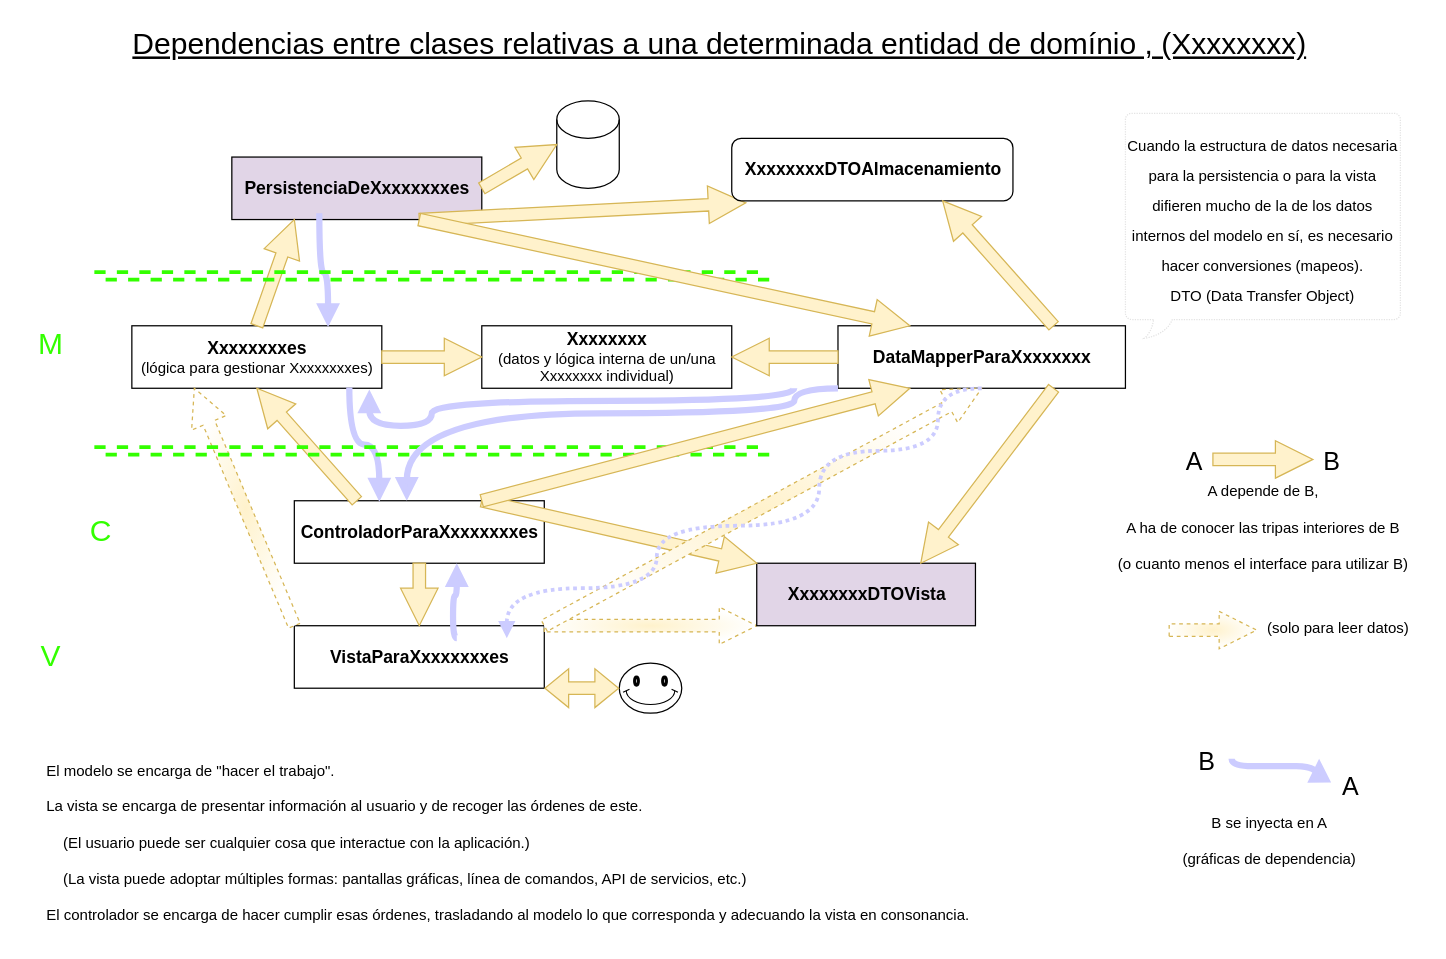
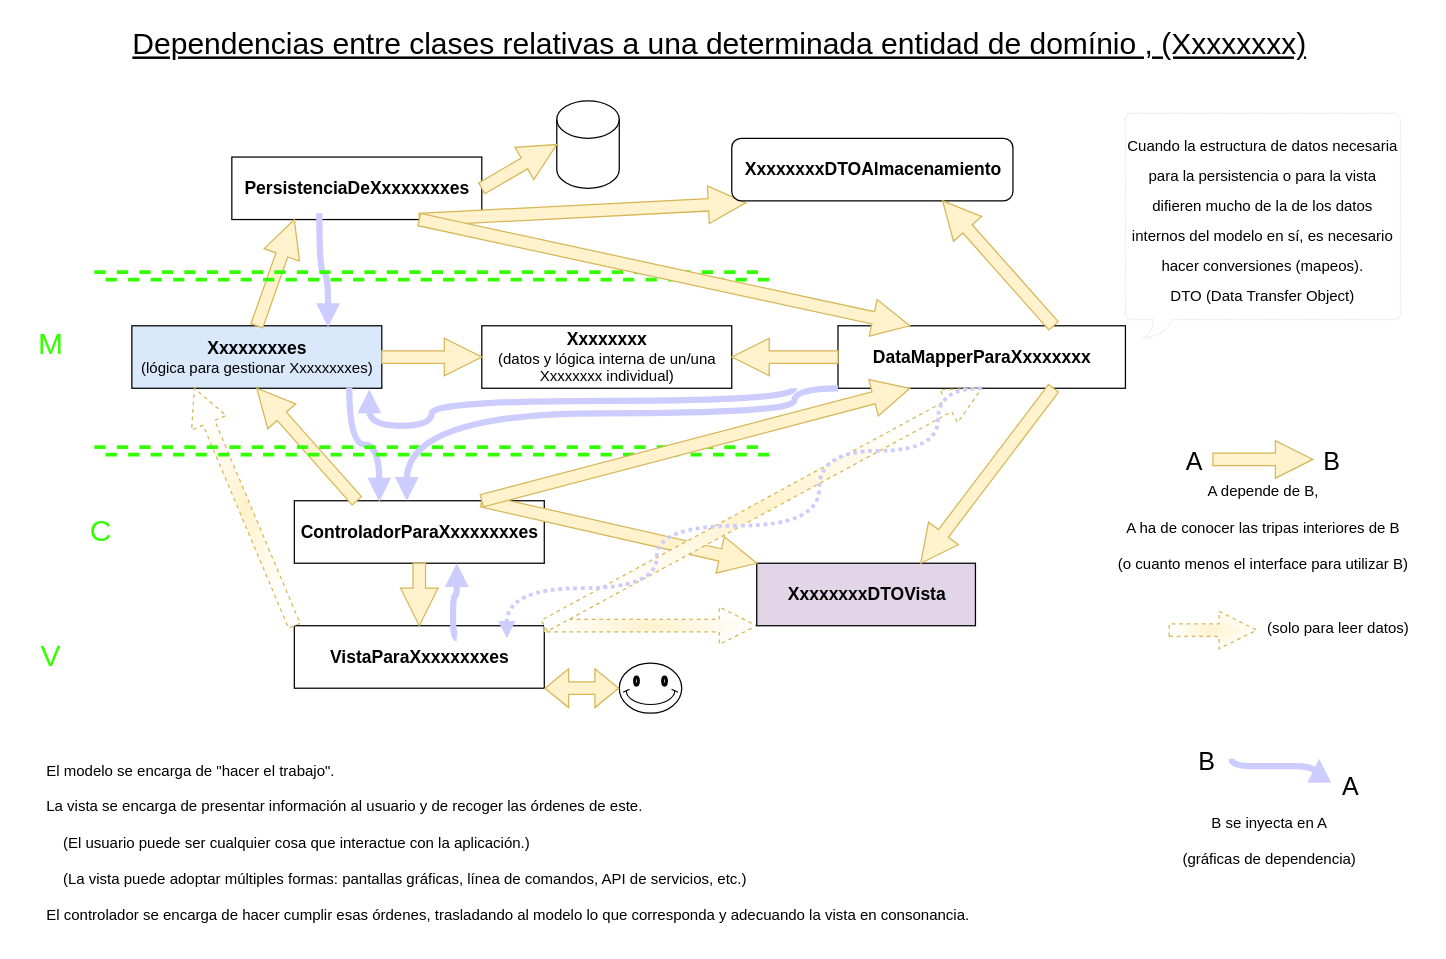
  <mxCell id="0" />
  <mxCell id="1" parent="0" />
- <mxCell id="2" value="&lt;font style=&quot;font-size: 14px&quot;&gt;&lt;b&gt;PersistenciaDeXxxxxxxxes&lt;/b&gt;&lt;/font&gt;" style="html=1;fillColor=#e1d5e7;" parent="1" vertex="1"><mxGeometry x="185" y="125" width="200" height="50" as="geometry" /></mxCell>
+ <mxCell id="2" value="&lt;font style=&quot;font-size: 14px&quot;&gt;&lt;b&gt;PersistenciaDeXxxxxxxxes&lt;/b&gt;&lt;/font&gt;" style="html=1;" parent="1" vertex="1"><mxGeometry x="185" y="125" width="200" height="50" as="geometry" /></mxCell>
  <mxCell id="3" value="&lt;font style=&quot;font-size: 14px&quot;&gt;&lt;b&gt;ControladorParaXxxxxxxxes&lt;/b&gt;&lt;/font&gt;" style="html=1;" parent="1" vertex="1"><mxGeometry x="235" y="400" width="200" height="50" as="geometry" /></mxCell>
  <mxCell id="4" value="&lt;font style=&quot;font-size: 14px&quot;&gt;&lt;b&gt;VistaParaXxxxxxxxes&lt;/b&gt;&lt;/font&gt;" style="html=1;" parent="1" vertex="1"><mxGeometry x="235" y="500" width="200" height="50" as="geometry" /></mxCell>
- <mxCell id="5" value="&lt;font style=&quot;font-size: 14px&quot;&gt;&lt;b&gt;Xxxxxxxxes&lt;/b&gt;&lt;/font&gt;&lt;br&gt;(lógica para gestionar Xxxxxxxxes)" style="html=1;" parent="1" vertex="1"><mxGeometry x="105" y="260" width="200" height="50" as="geometry" /></mxCell>
+ <mxCell id="5" value="&lt;font style=&quot;font-size: 14px&quot;&gt;&lt;b&gt;Xxxxxxxxes&lt;/b&gt;&lt;/font&gt;&lt;br&gt;(lógica para gestionar Xxxxxxxxes)" style="html=1;fillColor=#dae8fc;" parent="1" vertex="1"><mxGeometry x="105" y="260" width="200" height="50" as="geometry" /></mxCell>
  <mxCell id="6" value="&lt;font style=&quot;font-size: 14px&quot;&gt;&lt;b&gt;Xxxxxxxx&lt;br&gt;&lt;/b&gt;&lt;/font&gt;(datos y lógica interna de un/una&lt;br&gt;Xxxxxxxx individual)" style="html=1;" parent="1" vertex="1"><mxGeometry x="385" y="260" width="200" height="50" as="geometry" /></mxCell>
  <mxCell id="7" value="" style="shape=cylinder3;whiteSpace=wrap;html=1;boundedLbl=1;backgroundOutline=1;size=15;" parent="1" vertex="1"><mxGeometry x="445" y="80" width="50" height="70" as="geometry" /></mxCell>
  <mxCell id="8" value="" style="endArrow=classic;html=1;rounded=0;entryX=0;entryY=0.5;entryDx=0;entryDy=0;entryPerimeter=0;fillColor=#fff2cc;strokeColor=#d6b656;strokeWidth=1;shape=arrow;" parent="1" target="7" edge="1"><mxGeometry width="50" height="50" relative="1" as="geometry"><mxPoint x="385" y="150" as="sourcePoint" /><mxPoint x="445" y="150" as="targetPoint" /></mxGeometry></mxCell>
  <mxCell id="9" value="" style="endArrow=classic;html=1;rounded=0;entryX=0;entryY=0.5;entryDx=0;entryDy=0;entryPerimeter=0;fillColor=#fff2cc;strokeColor=#d6b656;strokeWidth=1;shape=arrow;" parent="1" edge="1"><mxGeometry width="50" height="50" relative="1" as="geometry"><mxPoint x="970" y="366.93" as="sourcePoint" /><mxPoint x="1050" y="366.93" as="targetPoint" /></mxGeometry></mxCell>
  <mxCell id="10" value="A" style="text;html=1;resizable=0;autosize=1;align=center;verticalAlign=middle;points=[];fillColor=none;strokeColor=none;rounded=0;fontSize=20;" parent="1" vertex="1"><mxGeometry x="940" y="352.5" width="30" height="30" as="geometry" /></mxCell>
  <mxCell id="11" value="B" style="text;html=1;resizable=0;autosize=1;align=center;verticalAlign=middle;points=[];fillColor=none;strokeColor=none;rounded=0;fontSize=20;" parent="1" vertex="1"><mxGeometry x="1050" y="352.5" width="30" height="30" as="geometry" /></mxCell>
  <mxCell id="12" value="&lt;font style=&quot;font-size: 12px ; line-height: 0.6&quot;&gt;A depende de B,&lt;br&gt;A ha de conocer las tripas interiores de B&lt;br&gt;(o cuanto menos el interface para utilizar B)&lt;br&gt;&lt;/font&gt;" style="text;html=1;resizable=0;autosize=1;align=center;verticalAlign=middle;points=[];fillColor=none;strokeColor=none;rounded=0;fontSize=24;" parent="1" vertex="1"><mxGeometry x="885" y="372.5" width="250" height="90" as="geometry" /></mxCell>
  <mxCell id="13" value="" style="endArrow=classic;html=1;rounded=0;entryX=0.25;entryY=1;entryDx=0;entryDy=0;fillColor=#fff2cc;strokeColor=#d6b656;strokeWidth=1;shape=arrow;exitX=0.5;exitY=0;exitDx=0;exitDy=0;" parent="1" source="5" target="2" edge="1"><mxGeometry width="50" height="50" relative="1" as="geometry"><mxPoint x="395" y="160" as="sourcePoint" /><mxPoint x="475" y="160" as="targetPoint" /></mxGeometry></mxCell>
  <mxCell id="14" value="" style="endArrow=classic;html=1;rounded=0;entryX=0.5;entryY=1;entryDx=0;entryDy=0;fillColor=#fff2cc;strokeColor=#d6b656;strokeWidth=1;shape=arrow;exitX=0.25;exitY=0;exitDx=0;exitDy=0;" parent="1" source="3" target="5" edge="1"><mxGeometry width="50" height="50" relative="1" as="geometry"><mxPoint x="405" y="170" as="sourcePoint" /><mxPoint x="485" y="170" as="targetPoint" /></mxGeometry></mxCell>
  <mxCell id="15" value="" style="endArrow=classic;html=1;rounded=0;entryX=0.5;entryY=0;entryDx=0;entryDy=0;fillColor=#fff2cc;strokeColor=#d6b656;strokeWidth=1;shape=arrow;exitX=0.5;exitY=1;exitDx=0;exitDy=0;" parent="1" source="3" target="4" edge="1"><mxGeometry width="50" height="50" relative="1" as="geometry"><mxPoint x="425" y="190" as="sourcePoint" /><mxPoint x="505" y="190" as="targetPoint" /></mxGeometry></mxCell>
  <mxCell id="16" value="" style="endArrow=classic;html=1;rounded=0;entryX=0.05;entryY=1.033;entryDx=0;entryDy=0;fillColor=#fff2cc;strokeColor=#d6b656;strokeWidth=1;shape=arrow;exitX=0.75;exitY=1;exitDx=0;exitDy=0;entryPerimeter=0;" parent="1" source="2" target="40" edge="1"><mxGeometry width="50" height="50" relative="1" as="geometry"><mxPoint x="435" y="200" as="sourcePoint" /><mxPoint x="515" y="200" as="targetPoint" /></mxGeometry></mxCell>
  <mxCell id="17" value="" style="endArrow=classic;html=1;rounded=0;entryX=0;entryY=1;entryDx=0;entryDy=0;fillColor=#fff2cc;strokeColor=#d6b656;strokeWidth=1;shape=arrow;exitX=1;exitY=0;exitDx=0;exitDy=0;dashed=1;gradientColor=#ffffff;gradientDirection=radial;" parent="1" source="4" target="38" edge="1"><mxGeometry width="50" height="50" relative="1" as="geometry"><mxPoint x="455" y="520" as="sourcePoint" /><mxPoint x="505" y="440" as="targetPoint" /></mxGeometry></mxCell>
  <mxCell id="18" value="" style="endArrow=classic;html=1;rounded=0;entryX=0.25;entryY=1;entryDx=0;entryDy=0;fillColor=#fff2cc;strokeColor=#d6b656;strokeWidth=1;shape=arrow;exitX=0;exitY=0;exitDx=0;exitDy=0;dashed=1;gradientColor=#ffffff;gradientDirection=radial;" parent="1" source="4" target="5" edge="1"><mxGeometry width="50" height="50" relative="1" as="geometry"><mxPoint x="445" y="510" as="sourcePoint" /><mxPoint x="545" y="320" as="targetPoint" /></mxGeometry></mxCell>
  <mxCell id="19" value="" style="endArrow=classic;html=1;rounded=0;fillColor=#fff2cc;strokeColor=#d6b656;strokeWidth=1;shape=arrow;exitX=1;exitY=0;exitDx=0;exitDy=0;dashed=1;gradientColor=#ffffff;gradientDirection=radial;" parent="1" edge="1"><mxGeometry width="50" height="50" relative="1" as="geometry"><mxPoint x="935" y="503.5" as="sourcePoint" /><mxPoint x="1005" y="503.5" as="targetPoint" /></mxGeometry></mxCell>
  <mxCell id="20" value="&lt;font style=&quot;font-size: 12px ; line-height: 0.6&quot;&gt;(solo para leer datos)&lt;br&gt;&lt;/font&gt;" style="text;html=1;resizable=0;autosize=1;align=center;verticalAlign=middle;points=[];fillColor=none;strokeColor=none;rounded=0;fontSize=24;" parent="1" vertex="1"><mxGeometry x="1005" y="482.5" width="130" height="30" as="geometry" /></mxCell>
  <mxCell id="21" value="" style="endArrow=block;html=1;rounded=0;fillColor=#fff2cc;strokeColor=#CCCCFF;strokeWidth=5;gradientColor=#ffffff;gradientDirection=radial;endFill=1;edgeStyle=orthogonalEdgeStyle;curved=1;entryX=0.785;entryY=0.02;entryDx=0;entryDy=0;entryPerimeter=0;exitX=0.35;exitY=0.9;exitDx=0;exitDy=0;exitPerimeter=0;" parent="1" source="2" target="5" edge="1"><mxGeometry width="50" height="50" relative="1" as="geometry"><mxPoint x="290" y="195" as="sourcePoint" /><mxPoint x="280" y="260" as="targetPoint" /></mxGeometry></mxCell>
  <mxCell id="22" value="" style="endArrow=block;html=1;rounded=0;fillColor=#fff2cc;strokeColor=#CCCCFF;strokeWidth=5;gradientColor=#ffffff;gradientDirection=radial;endFill=1;edgeStyle=orthogonalEdgeStyle;curved=1;entryX=0.34;entryY=0.015;entryDx=0;entryDy=0;entryPerimeter=0;exitX=0.87;exitY=0.989;exitDx=0;exitDy=0;exitPerimeter=0;" parent="1" source="5" target="3" edge="1"><mxGeometry width="50" height="50" relative="1" as="geometry"><mxPoint x="295" y="310" as="sourcePoint" /><mxPoint x="302" y="401" as="targetPoint" /></mxGeometry></mxCell>
  <mxCell id="23" value="" style="endArrow=none;html=1;rounded=0;fillColor=#fff2cc;strokeColor=#CCCCFF;strokeWidth=5;gradientColor=#ffffff;gradientDirection=radial;endFill=0;edgeStyle=orthogonalEdgeStyle;curved=1;startArrow=block;startFill=1;" parent="1" source="3" edge="1"><mxGeometry width="50" height="50" relative="1" as="geometry"><mxPoint x="355" y="440" as="sourcePoint" /><mxPoint x="365" y="510" as="targetPoint" /><Array as="points"><mxPoint x="365" y="476" /><mxPoint x="362" y="476" /><mxPoint x="362" y="510" /></Array></mxGeometry></mxCell>
  <mxCell id="24" value="" style="endArrow=none;html=1;rounded=0;fillColor=#fff2cc;strokeColor=#CCCCFF;strokeWidth=5;gradientColor=#ffffff;gradientDirection=radial;endFill=0;edgeStyle=orthogonalEdgeStyle;curved=1;startArrow=block;startFill=1;" parent="1" edge="1"><mxGeometry width="50" height="50" relative="1" as="geometry"><mxPoint x="1054.97" y="606.43" as="sourcePoint" /><mxPoint x="984.97" y="606.43" as="targetPoint" /><Array as="points"><mxPoint x="1017.97" y="612.43" /><mxPoint x="1014.97" y="612.43" /></Array></mxGeometry></mxCell>
  <mxCell id="25" value="&lt;font style=&quot;font-size: 12px ; line-height: 0.6&quot;&gt;B se inyecta en A&lt;br&gt;(gráficas de dependencia)&lt;br&gt;&lt;/font&gt;" style="text;html=1;resizable=0;autosize=1;align=center;verticalAlign=middle;points=[];fillColor=none;strokeColor=none;rounded=0;fontSize=24;" parent="1" vertex="1"><mxGeometry x="935" y="637.5" width="160" height="60" as="geometry" /></mxCell>
  <mxCell id="26" value="" style="endArrow=none;dashed=1;html=1;rounded=0;fontSize=12;strokeColor=#33FF00;strokeWidth=3;gradientColor=#ffffff;gradientDirection=radial;curved=1;shape=link;" parent="1" edge="1"><mxGeometry width="50" height="50" relative="1" as="geometry"><mxPoint x="75" y="360" as="sourcePoint" /><mxPoint x="615" y="360" as="targetPoint" /></mxGeometry></mxCell>
  <mxCell id="27" value="&lt;font style=&quot;font-size: 24px&quot;&gt;Dependencias entre clases relativas a una determinada entidad de domínio , (Xxxxxxxx)&lt;/font&gt;" style="text;html=1;resizable=0;autosize=1;align=center;verticalAlign=middle;points=[];fillColor=none;strokeColor=none;rounded=0;fontSize=24;fontStyle=4" parent="1" vertex="1"><mxGeometry x="100" y="20" width="950" height="30" as="geometry" /></mxCell>
  <mxCell id="28" value="M" style="text;html=1;resizable=0;autosize=1;align=center;verticalAlign=middle;points=[];fillColor=none;strokeColor=none;rounded=0;fontSize=24;fontColor=#33FF00;" parent="1" vertex="1"><mxGeometry x="20" y="260" width="40" height="30" as="geometry" /></mxCell>
  <mxCell id="29" value="C" style="text;html=1;resizable=0;autosize=1;align=center;verticalAlign=middle;points=[];fillColor=none;strokeColor=none;rounded=0;fontSize=24;fontColor=#33FF00;" parent="1" vertex="1"><mxGeometry x="65" y="410" width="30" height="30" as="geometry" /></mxCell>
  <mxCell id="30" value="V" style="text;html=1;resizable=0;autosize=1;align=center;verticalAlign=middle;points=[];fillColor=none;strokeColor=none;rounded=0;fontSize=24;fontColor=#33FF00;" parent="1" vertex="1"><mxGeometry x="25" y="510" width="30" height="30" as="geometry" /></mxCell>
  <mxCell id="31" value="" style="endArrow=none;dashed=1;html=1;rounded=0;fontSize=12;strokeColor=#33FF00;strokeWidth=3;gradientColor=#ffffff;gradientDirection=radial;curved=1;shape=link;" parent="1" edge="1"><mxGeometry width="50" height="50" relative="1" as="geometry"><mxPoint x="75" y="220" as="sourcePoint" /><mxPoint x="615" y="220" as="targetPoint" /></mxGeometry></mxCell>
  <mxCell id="32" value="" style="endArrow=classic;html=1;rounded=0;entryX=0;entryY=0.5;entryDx=0;entryDy=0;fillColor=#fff2cc;strokeColor=#d6b656;strokeWidth=1;shape=arrow;exitX=1;exitY=0.5;exitDx=0;exitDy=0;" parent="1" source="5" target="6" edge="1"><mxGeometry width="50" height="50" relative="1" as="geometry"><mxPoint x="395" y="410" as="sourcePoint" /><mxPoint x="445" y="320" as="targetPoint" /></mxGeometry></mxCell>
  <mxCell id="33" value="A" style="text;html=1;resizable=0;autosize=1;align=center;verticalAlign=middle;points=[];fillColor=none;strokeColor=none;rounded=0;fontSize=20;" parent="1" vertex="1"><mxGeometry x="1065" y="612.5" width="30" height="30" as="geometry" /></mxCell>
  <mxCell id="34" value="B" style="text;html=1;resizable=0;autosize=1;align=center;verticalAlign=middle;points=[];fillColor=none;strokeColor=none;rounded=0;fontSize=20;" parent="1" vertex="1"><mxGeometry x="950" y="592.5" width="30" height="30" as="geometry" /></mxCell>
  <mxCell id="35" value="&lt;font style=&quot;font-size: 12px ; line-height: 0.6&quot;&gt;El modelo se encarga de &quot;hacer el trabajo&quot;.&lt;br&gt;La vista se encarga de presentar información al usuario y de recoger las órdenes de este.&lt;br&gt;&amp;nbsp; &amp;nbsp; (El usuario puede ser cualquier cosa que interactue con la aplicación.) &lt;br&gt;&amp;nbsp; &amp;nbsp; (La vista puede adoptar múltiples formas: pantallas gráficas, línea de comandos, API de servicios, etc.)&lt;br&gt;El controlador se encarga de hacer cumplir esas órdenes, trasladando al modelo lo que corresponda y adecuando la vista en consonancia.&lt;br&gt;&lt;/font&gt;" style="text;html=1;resizable=0;autosize=1;align=left;verticalAlign=middle;points=[];fillColor=none;strokeColor=none;rounded=0;fontSize=24;" parent="1" vertex="1"><mxGeometry x="35" y="595" width="750" height="150" as="geometry" /></mxCell>
  <mxCell id="36" value="" style="verticalLabelPosition=bottom;verticalAlign=top;html=1;shape=mxgraph.basic.smiley;fontSize=20;fontColor=#33FF00;" parent="1" vertex="1"><mxGeometry x="495" y="530" width="50" height="40" as="geometry" /></mxCell>
  <mxCell id="37" value="" style="endArrow=classic;html=1;rounded=0;entryX=0;entryY=0.5;entryDx=0;entryDy=0;entryPerimeter=0;fillColor=#fff2cc;strokeColor=#d6b656;strokeWidth=1;shape=flexArrow;exitX=1;exitY=1;exitDx=0;exitDy=0;startArrow=block;" parent="1" source="4" target="36" edge="1"><mxGeometry width="50" height="50" relative="1" as="geometry"><mxPoint x="435" y="535" as="sourcePoint" /><mxPoint x="495" y="530" as="targetPoint" /></mxGeometry></mxCell>
  <mxCell id="38" value="&lt;font style=&quot;font-size: 14px&quot;&gt;&lt;b&gt;XxxxxxxxDTOVista&lt;/b&gt;&lt;/font&gt;" style="html=1;fillColor=#e1d5e7;" parent="1" vertex="1"><mxGeometry x="605" y="450" width="175" height="50" as="geometry" /></mxCell>
  <mxCell id="39" value="&lt;font style=&quot;font-size: 14px&quot;&gt;&lt;b&gt;DataMapperPara&lt;/b&gt;&lt;/font&gt;&lt;b style=&quot;font-size: 14px&quot;&gt;Xxxxxxxx&lt;/b&gt;" style="html=1;" parent="1" vertex="1"><mxGeometry x="670" y="260" width="230" height="50" as="geometry" /></mxCell>
  <mxCell id="40" value="&lt;font style=&quot;font-size: 14px&quot;&gt;&lt;b&gt;XxxxxxxxDTOAlmacenamiento&lt;/b&gt;&lt;/font&gt;" style="html=1;rounded=1;" parent="1" vertex="1"><mxGeometry x="585" y="110" width="225" height="50" as="geometry" /></mxCell>
  <mxCell id="41" value="" style="endArrow=classic;html=1;rounded=0;entryX=0;entryY=0;entryDx=0;entryDy=0;fillColor=#fff2cc;strokeColor=#d6b656;strokeWidth=1;shape=arrow;exitX=0.75;exitY=0;exitDx=0;exitDy=0;" parent="1" source="3" target="38" edge="1"><mxGeometry width="50" height="50" relative="1" as="geometry"><mxPoint x="395" y="410" as="sourcePoint" /><mxPoint x="649.4" y="321" as="targetPoint" /></mxGeometry></mxCell>
  <mxCell id="42" value="" style="endArrow=classic;html=1;rounded=0;entryX=0.25;entryY=1;entryDx=0;entryDy=0;fillColor=#fff2cc;strokeColor=#d6b656;strokeWidth=1;shape=arrow;exitX=0.75;exitY=0;exitDx=0;exitDy=0;" parent="1" source="3" target="39" edge="1"><mxGeometry width="50" height="50" relative="1" as="geometry"><mxPoint x="415" y="180" as="sourcePoint" /><mxPoint x="495" y="180" as="targetPoint" /></mxGeometry></mxCell>
  <mxCell id="43" value="" style="endArrow=classic;html=1;rounded=0;entryX=0.25;entryY=0;entryDx=0;entryDy=0;fillColor=#fff2cc;strokeColor=#d6b656;strokeWidth=1;shape=arrow;exitX=0.75;exitY=1;exitDx=0;exitDy=0;" parent="1" source="2" target="39" edge="1"><mxGeometry width="50" height="50" relative="1" as="geometry"><mxPoint x="345" y="185" as="sourcePoint" /><mxPoint x="601.25" y="211.65" as="targetPoint" /></mxGeometry></mxCell>
  <mxCell id="44" value="" style="endArrow=classic;html=1;rounded=0;entryX=1;entryY=0.5;entryDx=0;entryDy=0;fillColor=#fff2cc;strokeColor=#d6b656;strokeWidth=1;shape=arrow;exitX=0;exitY=0.5;exitDx=0;exitDy=0;" parent="1" source="39" target="6" edge="1"><mxGeometry width="50" height="50" relative="1" as="geometry"><mxPoint x="395" y="410" as="sourcePoint" /><mxPoint x="590" y="392.5" as="targetPoint" /></mxGeometry></mxCell>
  <mxCell id="45" value="" style="endArrow=classic;html=1;rounded=0;entryX=0.75;entryY=0;entryDx=0;entryDy=0;fillColor=#fff2cc;strokeColor=#d6b656;strokeWidth=1;shape=arrow;exitX=0.75;exitY=1;exitDx=0;exitDy=0;" parent="1" source="39" target="38" edge="1"><mxGeometry width="50" height="50" relative="1" as="geometry"><mxPoint x="405" y="420" as="sourcePoint" /><mxPoint x="600" y="402.5" as="targetPoint" /></mxGeometry></mxCell>
  <mxCell id="46" value="" style="endArrow=classic;html=1;rounded=0;entryX=0.75;entryY=1;entryDx=0;entryDy=0;fillColor=#fff2cc;strokeColor=#d6b656;strokeWidth=1;shape=arrow;exitX=0.75;exitY=0;exitDx=0;exitDy=0;" parent="1" source="39" target="40" edge="1"><mxGeometry width="50" height="50" relative="1" as="geometry"><mxPoint x="795" y="320" as="sourcePoint" /><mxPoint x="721.25" y="392.5" as="targetPoint" /></mxGeometry></mxCell>
  <mxCell id="47" value="&lt;span style=&quot;color: rgb(0 , 0 , 0) ; font-size: 12px&quot;&gt;Cuando la estructura de datos necesaria para la persistencia&amp;nbsp;o para la vista difieren mucho de la de los datos internos del modelo en sí, es necesario hacer conversiones (mapeos).&lt;/span&gt;&lt;br style=&quot;color: rgb(0 , 0 , 0) ; font-size: 12px&quot;&gt;&lt;span style=&quot;color: rgb(0 , 0 , 0) ; font-size: 12px&quot;&gt;DTO (Data Transfer Object)&lt;/span&gt;" style="whiteSpace=wrap;html=1;shape=mxgraph.basic.roundRectCallout;dx=30;dy=15;size=5;boundedLbl=1;fontSize=20;fontColor=#33FF00;dashed=1;dashPattern=1 1;strokeColor=#E3E3E3;align=center;" parent="1" vertex="1"><mxGeometry x="900" y="90" width="220" height="180" as="geometry" /></mxCell>
  <mxCell id="48" value="" style="endArrow=classic;html=1;rounded=0;entryX=0.5;entryY=1;entryDx=0;entryDy=0;fillColor=#fff2cc;strokeColor=#d6b656;strokeWidth=1;shape=arrow;exitX=1;exitY=0;exitDx=0;exitDy=0;dashed=1;gradientColor=#ffffff;gradientDirection=radial;" parent="1" source="4" target="39" edge="1"><mxGeometry width="50" height="50" relative="1" as="geometry"><mxPoint x="445" y="510" as="sourcePoint" /><mxPoint x="590" y="442.5" as="targetPoint" /></mxGeometry></mxCell>
  <mxCell id="49" value="" style="endArrow=block;html=1;rounded=0;fillColor=#fff2cc;strokeColor=#CCCCFF;strokeWidth=5;gradientColor=#ffffff;gradientDirection=radial;endFill=1;edgeStyle=orthogonalEdgeStyle;curved=1;exitX=0;exitY=1;exitDx=0;exitDy=0;" parent="1" source="39" edge="1"><mxGeometry width="50" height="50" relative="1" as="geometry"><mxPoint x="305" y="320" as="sourcePoint" /><mxPoint x="325" y="400" as="targetPoint" /><Array as="points"><mxPoint x="635" y="330" /><mxPoint x="325" y="330" /></Array></mxGeometry></mxCell>
  <mxCell id="50" value="" style="endArrow=block;html=1;rounded=0;fillColor=#fff2cc;strokeColor=#CCCCFF;strokeWidth=5;gradientColor=#ffffff;gradientDirection=radial;endFill=1;edgeStyle=orthogonalEdgeStyle;curved=1;" parent="1" edge="1"><mxGeometry width="50" height="50" relative="1" as="geometry"><mxPoint x="635" y="310" as="sourcePoint" /><mxPoint x="295" y="311" as="targetPoint" /><Array as="points"><mxPoint x="635" y="320" /><mxPoint x="345" y="320" /><mxPoint x="345" y="340" /><mxPoint x="295" y="340" /></Array></mxGeometry></mxCell>
  <mxCell id="51" value="" style="endArrow=block;html=1;rounded=0;fillColor=#fff2cc;strokeColor=#CCCCFF;strokeWidth=3;gradientColor=#ffffff;gradientDirection=radial;endFill=1;edgeStyle=orthogonalEdgeStyle;curved=1;exitX=0.5;exitY=1;exitDx=0;exitDy=0;dashed=1;dashPattern=1 1;" parent="1" source="39" edge="1"><mxGeometry width="50" height="50" relative="1" as="geometry"><mxPoint x="715" y="420" as="sourcePoint" /><mxPoint x="405" y="510" as="targetPoint" /><Array as="points"><mxPoint x="750" y="360" /><mxPoint x="655" y="360" /><mxPoint x="655" y="420" /><mxPoint x="525" y="420" /><mxPoint x="525" y="470" /><mxPoint x="405" y="470" /></Array></mxGeometry></mxCell>
